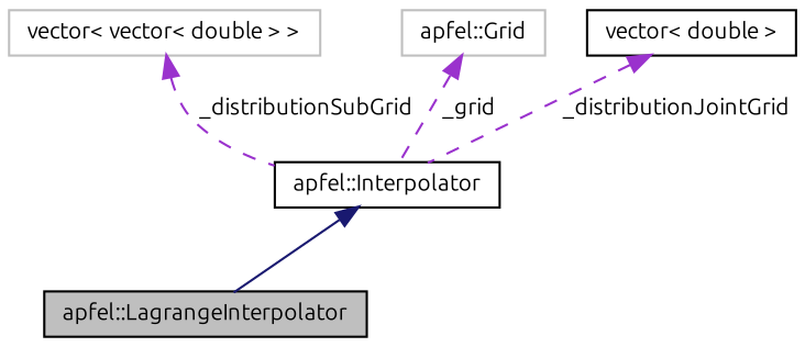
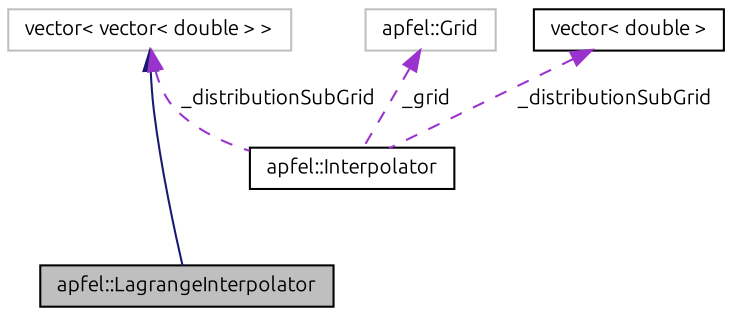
  digraph {
    fontname=Ubuntu
    node [color=black fillcolor=white fontname=Ubuntu fontsize=10 shape=record style=filled]
    edge [color=darkorchid3 dir=back fontname=Ubuntu fontsize=10 labelfontname=Helvetica labelfontsize=10 style=dashed]
    n1 [fillcolor=grey75 fontcolor=black height=0.2 label="apfel::LagrangeInterpolator" width=0.4]
    n2 [height=0.2 label="apfel::Interpolator" width=0.4]
    n3 [color=grey75 height=0.2 label="vector\< vector\< double \> \>" width=0.4]
    n4 [color=grey75 height=0.2 label="apfel::Grid" width=0.4]
    n5 [height=0.2 label="vector\< double \>" width=0.4]
-   n2 -> n1 [color=midnightblue style=solid]
+   n3 -> n1 [color=midnightblue style=solid]
    n3 -> n2 [label=" _distributionSubGrid"]
    n4 -> n2 [label=" _grid"]
-   n5 -> n2 [label=" _distributionJointGrid"]
+   n5 -> n2 [label=" _distributionSubGrid"]
  }
